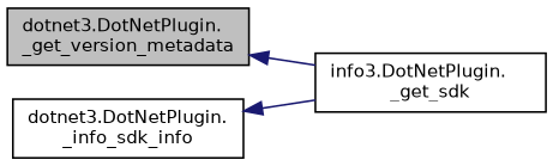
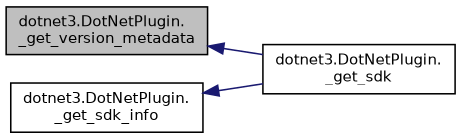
  digraph {
    rankdir=LR
    node [color=black fillcolor=white fontname=Helvetica fontsize=10 shape=record style=filled]
    edge [color=midnightblue dir=back fontname=Helvetica fontsize=10 labelfontname=Helvetica labelfontsize=10 style=solid]
    n1 [fillcolor=grey75 fontcolor=black height=0.2 label="dotnet3.DotNetPlugin.\l_get_version_metadata" width=0.4]
-   n2 [height=0.2 label="info3.DotNetPlugin.\l_get_sdk" width=0.4]
-   n3 [height=0.2 label="dotnet3.DotNetPlugin.\l_info_sdk_info" width=0.4]
+   n2 [height=0.2 label="dotnet3.DotNetPlugin.\l_get_sdk" width=0.4]
+   n3 [height=0.2 label="dotnet3.DotNetPlugin.\l_get_sdk_info" width=0.4]
    n1 -> n2
    n3 -> n2
  }
